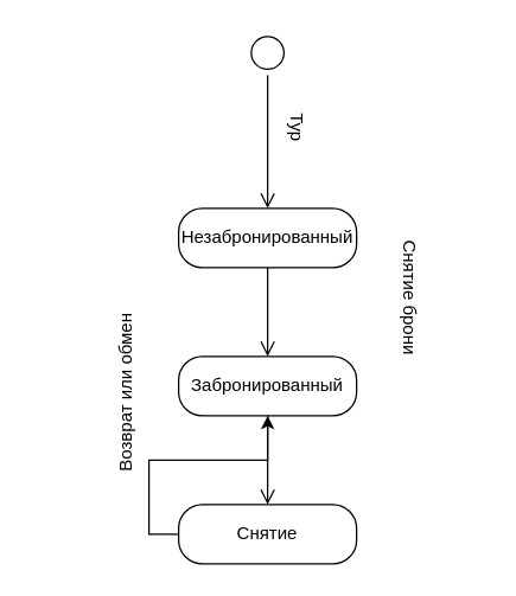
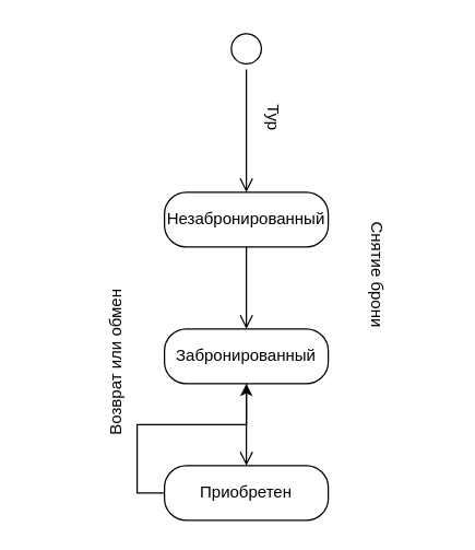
  <mxCell id="0" />
  <mxCell id="1" parent="0" />
  <mxCell id="2" value="" style="ellipse;html=1;shape=startState;fillColor=none;" vertex="1" parent="1"><mxGeometry x="165" y="20" width="30" height="30" as="geometry" /></mxCell>
  <mxCell id="3" value="" style="edgeStyle=orthogonalEdgeStyle;html=1;verticalAlign=bottom;endArrow=open;endSize=8;rounded=0;fillColor=none;" edge="1" source="2" parent="1"><mxGeometry relative="1" as="geometry"><mxPoint x="180" y="140" as="targetPoint" /></mxGeometry></mxCell>
  <mxCell id="4" value="Незабронированный" style="rounded=1;whiteSpace=wrap;html=1;arcSize=40;fillColor=none;" vertex="1" parent="1"><mxGeometry x="120" y="140" width="120" height="40" as="geometry" /></mxCell>
  <mxCell id="5" value="" style="edgeStyle=orthogonalEdgeStyle;html=1;verticalAlign=bottom;endArrow=open;endSize=8;rounded=0;fillColor=none;" edge="1" source="4" parent="1"><mxGeometry relative="1" as="geometry"><mxPoint x="180" y="240" as="targetPoint" /></mxGeometry></mxCell>
  <mxCell id="6" value="Забронированный" style="rounded=1;whiteSpace=wrap;html=1;arcSize=40;fillColor=none;" vertex="1" parent="1"><mxGeometry x="120" y="240" width="120" height="40" as="geometry" /></mxCell>
  <mxCell id="7" value="" style="edgeStyle=orthogonalEdgeStyle;html=1;verticalAlign=bottom;endArrow=open;endSize=8;rounded=0;fillColor=none;" edge="1" source="6" parent="1"><mxGeometry relative="1" as="geometry"><mxPoint x="180" y="340" as="targetPoint" /></mxGeometry></mxCell>
  <mxCell id="8" value="Тур" style="text;html=1;align=center;verticalAlign=middle;resizable=0;points=[];autosize=1;strokeColor=none;fillColor=none;rotation=90;" vertex="1" parent="1"><mxGeometry x="180" y="70" width="40" height="30" as="geometry" /></mxCell>
  <mxCell id="9" style="edgeStyle=orthogonalEdgeStyle;rounded=0;orthogonalLoop=1;jettySize=auto;html=1;exitX=0;exitY=0.5;exitDx=0;exitDy=0;" edge="1" parent="1" source="10" target="6"><mxGeometry relative="1" as="geometry" /></mxCell>
- <mxCell id="10" value="Снятие" style="rounded=1;whiteSpace=wrap;html=1;arcSize=40;fillColor=none;" vertex="1" parent="1"><mxGeometry x="120" y="340" width="120" height="40" as="geometry" /></mxCell>
+ <mxCell id="10" value="Приобретен" style="rounded=1;whiteSpace=wrap;html=1;arcSize=40;fillColor=none;" vertex="1" parent="1"><mxGeometry x="120" y="340" width="120" height="40" as="geometry" /></mxCell>
  <mxCell id="11" value="Снятие брони" style="text;html=1;align=center;verticalAlign=middle;resizable=0;points=[];autosize=1;strokeColor=none;fillColor=none;rotation=90;" vertex="1" parent="1"><mxGeometry x="226" y="185" width="100" height="30" as="geometry" /></mxCell>
  <mxCell id="12" value="Возврат или обмен" style="text;html=1;align=center;verticalAlign=middle;resizable=0;points=[];autosize=1;strokeColor=none;fillColor=none;rotation=-90;" vertex="1" parent="1"><mxGeometry x="20" y="250" width="130" height="30" as="geometry" /></mxCell>
